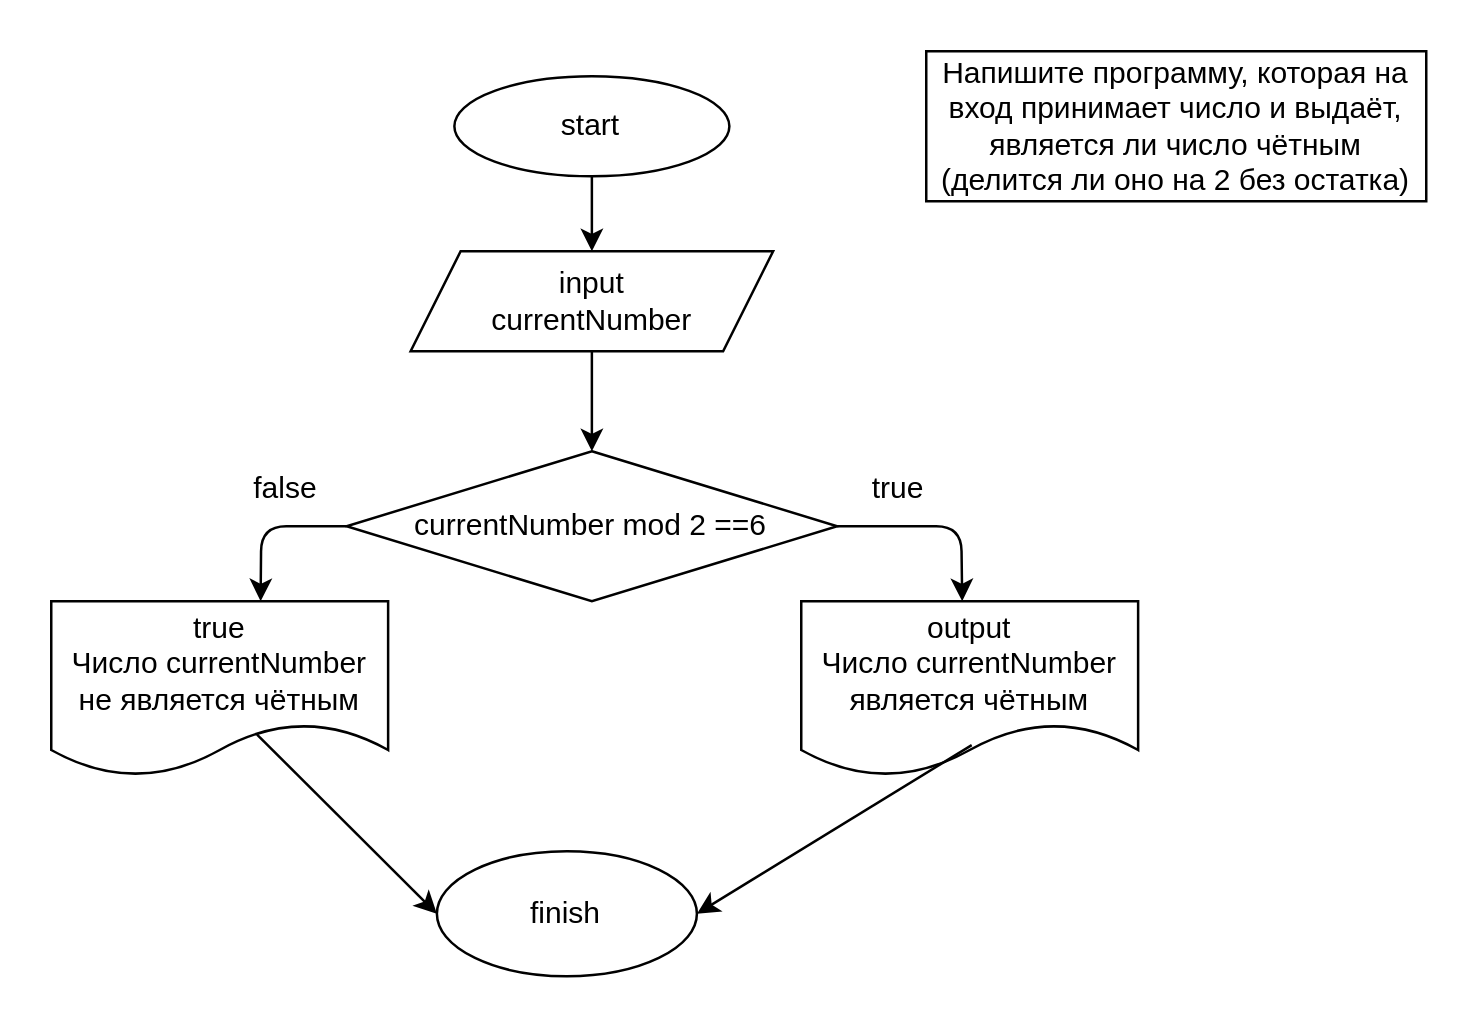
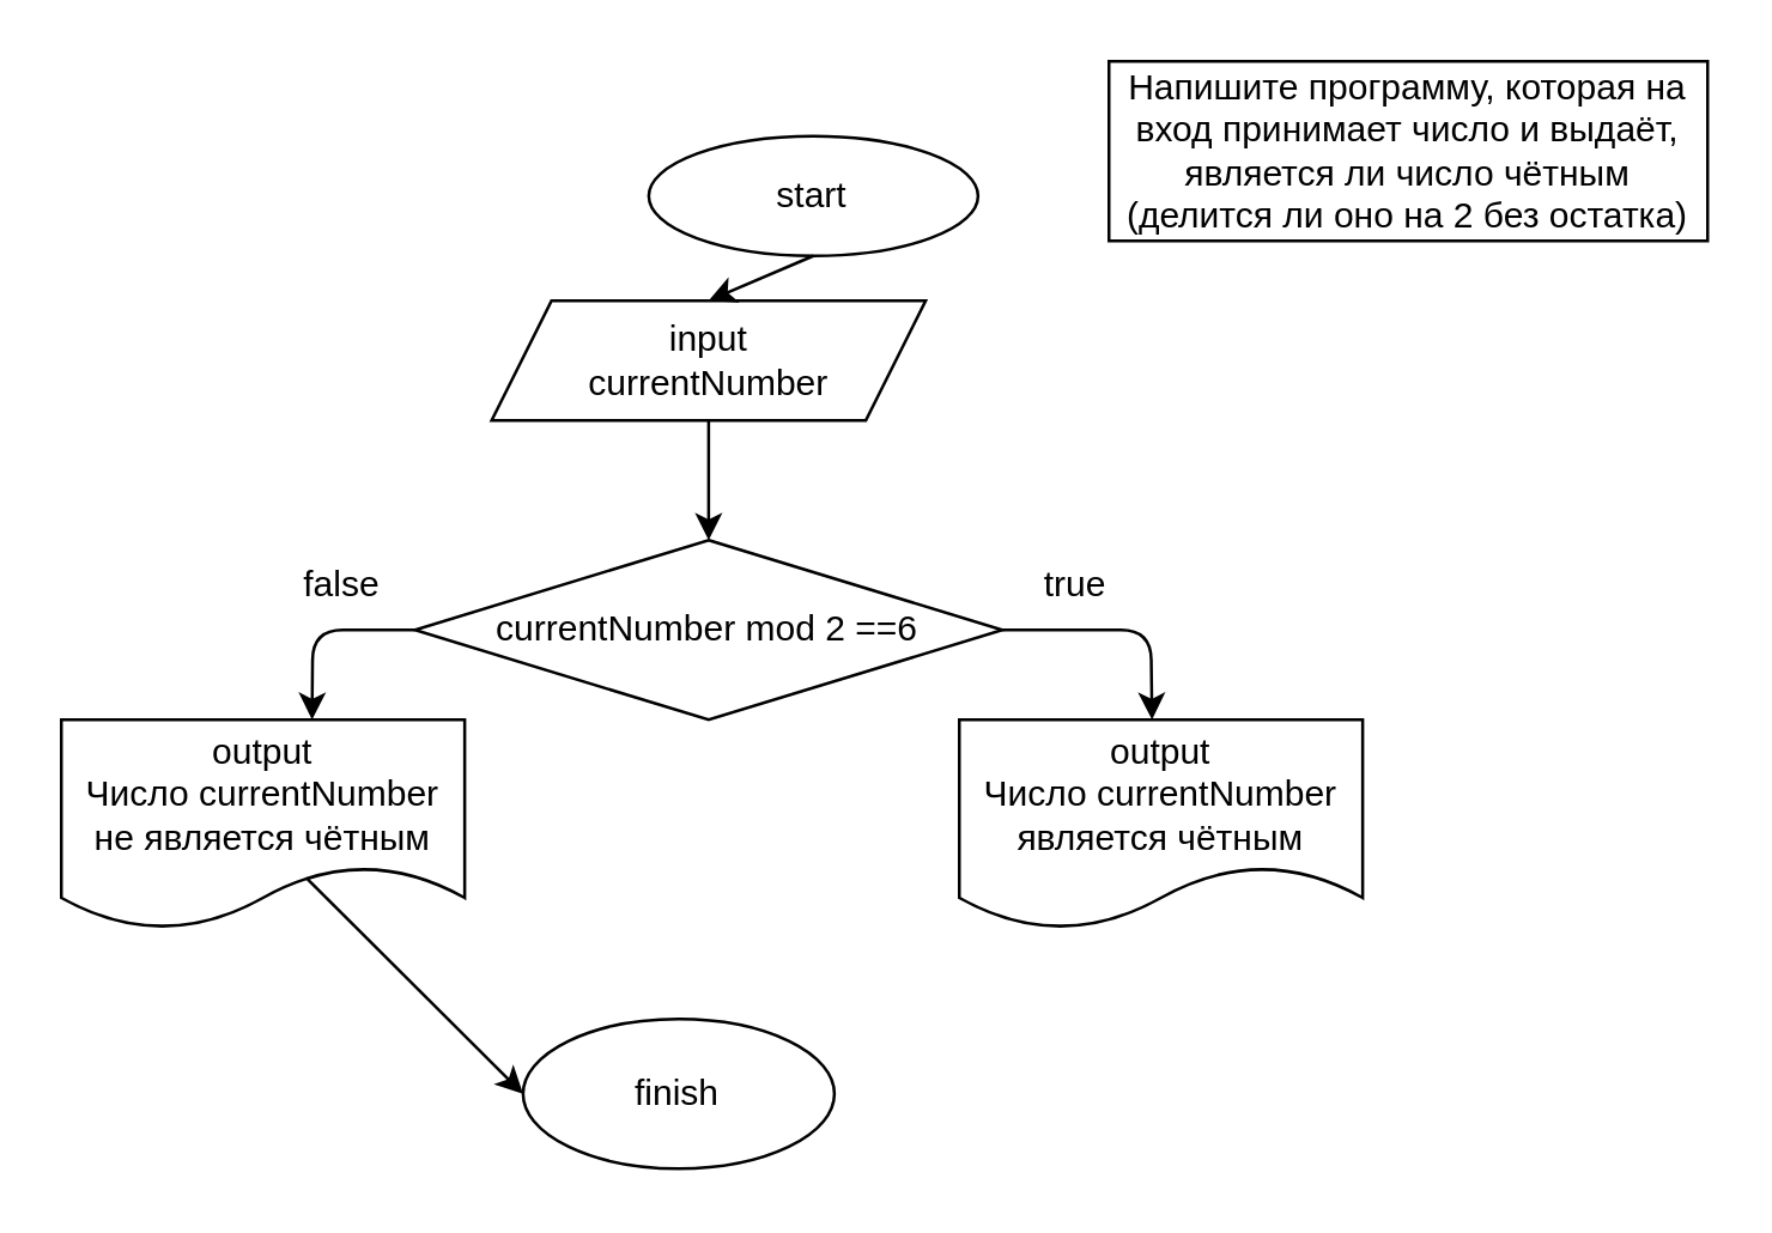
  <mxCell id="0" />
  <mxCell id="1" parent="0" />
- <mxCell id="2" value="start" style="ellipse;whiteSpace=wrap;html=1;" vertex="1" parent="1"><mxGeometry x="181.25" y="30" width="110" height="40" as="geometry" /></mxCell>
+ <mxCell id="2" value="start" style="ellipse;whiteSpace=wrap;html=1;" vertex="1" parent="1"><mxGeometry x="216.25" y="45" width="110" height="40" as="geometry" /></mxCell>
  <mxCell id="3" value="input&lt;br&gt;currentNumber" style="shape=parallelogram;perimeter=parallelogramPerimeter;whiteSpace=wrap;html=1;fixedSize=1;" vertex="1" parent="1"><mxGeometry x="163.75" y="100" width="145" height="40" as="geometry" /></mxCell>
  <mxCell id="4" value="" style="endArrow=classic;html=1;exitX=0.5;exitY=1;exitDx=0;exitDy=0;entryX=0.5;entryY=0;entryDx=0;entryDy=0;" edge="1" parent="1" source="2" target="3"><mxGeometry width="50" height="50" relative="1" as="geometry"><mxPoint x="240" y="240" as="sourcePoint" /><mxPoint x="235" y="70" as="targetPoint" /></mxGeometry></mxCell>
  <mxCell id="5" value="currentNumber mod 2 ==6" style="rhombus;whiteSpace=wrap;html=1;" vertex="1" parent="1"><mxGeometry x="138.13" y="180" width="196.25" height="60" as="geometry" /></mxCell>
  <mxCell id="6" value="" style="endArrow=classic;html=1;entryX=0.5;entryY=0;entryDx=0;entryDy=0;exitX=1;exitY=0.5;exitDx=0;exitDy=0;" edge="1" parent="1" source="5"><mxGeometry width="50" height="50" relative="1" as="geometry"><mxPoint x="291.25" y="260" as="sourcePoint" /><mxPoint x="384.375" y="240" as="targetPoint" /><Array as="points"><mxPoint x="384" y="210" /></Array></mxGeometry></mxCell>
  <mxCell id="7" value="" style="endArrow=classic;html=1;entryX=0.5;entryY=0;entryDx=0;entryDy=0;exitX=0;exitY=0.5;exitDx=0;exitDy=0;" edge="1" parent="1" source="5"><mxGeometry width="50" height="50" relative="1" as="geometry"><mxPoint x="291.25" y="260" as="sourcePoint" /><mxPoint x="103.75" y="240" as="targetPoint" /><Array as="points"><mxPoint x="104" y="210" /></Array></mxGeometry></mxCell>
  <mxCell id="8" value="true" style="text;html=1;strokeColor=none;fillColor=none;align=center;verticalAlign=middle;whiteSpace=wrap;rounded=0;" vertex="1" parent="1"><mxGeometry x="328.75" y="180" width="60" height="30" as="geometry" /></mxCell>
  <mxCell id="9" value="false" style="text;html=1;strokeColor=none;fillColor=none;align=center;verticalAlign=middle;whiteSpace=wrap;rounded=0;" vertex="1" parent="1"><mxGeometry x="83.75" y="180" width="60" height="30" as="geometry" /></mxCell>
  <mxCell id="10" value="output&lt;br&gt;Число currentNumber&lt;br&gt;является чётным" style="shape=document;whiteSpace=wrap;html=1;boundedLbl=1;" vertex="1" parent="1"><mxGeometry x="320" y="240" width="134.75" height="70" as="geometry" /></mxCell>
  <mxCell id="11" value="" style="endArrow=classic;html=1;exitX=0.5;exitY=1;exitDx=0;exitDy=0;" edge="1" parent="1" source="3"><mxGeometry width="50" height="50" relative="1" as="geometry"><mxPoint x="290" y="240" as="sourcePoint" /><mxPoint x="236" y="140" as="targetPoint" /></mxGeometry></mxCell>
  <mxCell id="12" value="Напишите программу, которая на вход принимает число и выдаёт, является ли число чётным (делится ли оно на 2 без остатка)" style="rounded=0;whiteSpace=wrap;html=1;" vertex="1" parent="1"><mxGeometry x="370" y="20" width="200" height="60" as="geometry" /></mxCell>
  <mxCell id="13" value="" style="endArrow=classic;html=1;entryX=0.5;entryY=0;entryDx=0;entryDy=0;exitX=0.5;exitY=1;exitDx=0;exitDy=0;" edge="1" parent="1" source="3" target="5"><mxGeometry width="50" height="50" relative="1" as="geometry"><mxPoint x="240" y="150" as="sourcePoint" /><mxPoint x="290" y="100" as="targetPoint" /></mxGeometry></mxCell>
- <mxCell id="14" value="true&lt;br&gt;Число currentNumber&lt;br&gt;не является чётным" style="shape=document;whiteSpace=wrap;html=1;boundedLbl=1;" vertex="1" parent="1"><mxGeometry x="20" y="240" width="134.75" height="70" as="geometry" /></mxCell>
+ <mxCell id="14" value="output&lt;br&gt;Число currentNumber&lt;br&gt;не является чётным" style="shape=document;whiteSpace=wrap;html=1;boundedLbl=1;" vertex="1" parent="1"><mxGeometry x="20" y="240" width="134.75" height="70" as="geometry" /></mxCell>
  <mxCell id="15" value="finish" style="ellipse;whiteSpace=wrap;html=1;" vertex="1" parent="1"><mxGeometry x="174.26" y="340" width="104" height="50" as="geometry" /></mxCell>
  <mxCell id="16" value="" style="endArrow=classic;html=1;entryX=0;entryY=0.5;entryDx=0;entryDy=0;exitX=0.611;exitY=0.762;exitDx=0;exitDy=0;exitPerimeter=0;" edge="1" parent="1" source="14" target="15"><mxGeometry width="50" height="50" relative="1" as="geometry"><mxPoint x="240" y="290" as="sourcePoint" /><mxPoint x="290" y="240" as="targetPoint" /></mxGeometry></mxCell>
- <mxCell id="17" value="" style="endArrow=classic;html=1;entryX=1;entryY=0.5;entryDx=0;entryDy=0;exitX=0.506;exitY=0.822;exitDx=0;exitDy=0;exitPerimeter=0;" edge="1" parent="1" source="10" target="15"><mxGeometry width="50" height="50" relative="1" as="geometry"><mxPoint x="240" y="290" as="sourcePoint" /><mxPoint x="290" y="240" as="targetPoint" /></mxGeometry></mxCell>
